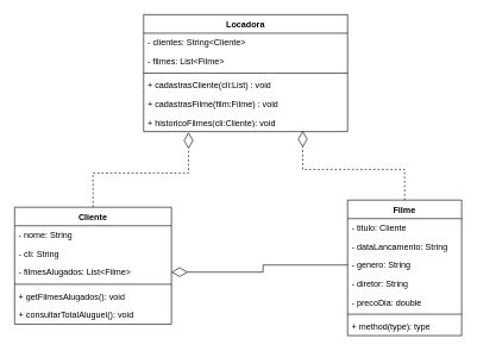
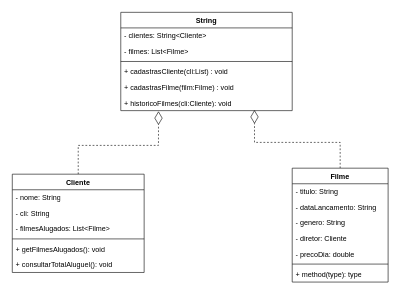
  <mxCell id="0" />
  <mxCell id="1" parent="0" />
  <mxCell id="2" style="edgeStyle=orthogonalEdgeStyle;rounded=0;orthogonalLoop=1;jettySize=auto;html=1;exitX=0.5;exitY=0;exitDx=0;exitDy=0;entryX=0.78;entryY=0.962;entryDx=0;entryDy=0;entryPerimeter=0;endArrow=diamondThin;endFill=0;startSize=6;endSize=20;dashed=1;" edge="1" parent="1" source="3" target="17"><mxGeometry relative="1" as="geometry" /></mxCell>
  <mxCell id="3" value="Filme" style="swimlane;fontStyle=1;align=center;verticalAlign=top;childLayout=stackLayout;horizontal=1;startSize=26;horizontalStack=0;resizeParent=1;resizeParentMax=0;resizeLast=0;collapsible=1;marginBottom=0;whiteSpace=wrap;html=1;" vertex="1" parent="1"><mxGeometry x="487" y="280" width="160" height="190" as="geometry" /></mxCell>
- <mxCell id="4" value="- titulo: Cliente" style="text;strokeColor=none;fillColor=none;align=left;verticalAlign=top;spacingLeft=4;spacingRight=4;overflow=hidden;rotatable=0;points=[[0,0.5],[1,0.5]];portConstraint=eastwest;whiteSpace=wrap;html=1;" vertex="1" parent="3"><mxGeometry y="26" width="160" height="26" as="geometry" /></mxCell>
+ <mxCell id="4" value="- titulo: String" style="text;strokeColor=none;fillColor=none;align=left;verticalAlign=top;spacingLeft=4;spacingRight=4;overflow=hidden;rotatable=0;points=[[0,0.5],[1,0.5]];portConstraint=eastwest;whiteSpace=wrap;html=1;" vertex="1" parent="3"><mxGeometry y="26" width="160" height="26" as="geometry" /></mxCell>
  <mxCell id="5" value="- dataLancamento: String" style="text;strokeColor=none;fillColor=none;align=left;verticalAlign=top;spacingLeft=4;spacingRight=4;overflow=hidden;rotatable=0;points=[[0,0.5],[1,0.5]];portConstraint=eastwest;whiteSpace=wrap;html=1;" vertex="1" parent="3"><mxGeometry y="52" width="160" height="26" as="geometry" /></mxCell>
  <mxCell id="6" value="- genero: String" style="text;strokeColor=none;fillColor=none;align=left;verticalAlign=top;spacingLeft=4;spacingRight=4;overflow=hidden;rotatable=0;points=[[0,0.5],[1,0.5]];portConstraint=eastwest;whiteSpace=wrap;html=1;" vertex="1" parent="3"><mxGeometry y="78" width="160" height="26" as="geometry" /></mxCell>
- <mxCell id="7" value="- diretor: String" style="text;strokeColor=none;fillColor=none;align=left;verticalAlign=top;spacingLeft=4;spacingRight=4;overflow=hidden;rotatable=0;points=[[0,0.5],[1,0.5]];portConstraint=eastwest;whiteSpace=wrap;html=1;" vertex="1" parent="3"><mxGeometry y="104" width="160" height="26" as="geometry" /></mxCell>
+ <mxCell id="7" value="- diretor: Cliente" style="text;strokeColor=none;fillColor=none;align=left;verticalAlign=top;spacingLeft=4;spacingRight=4;overflow=hidden;rotatable=0;points=[[0,0.5],[1,0.5]];portConstraint=eastwest;whiteSpace=wrap;html=1;" vertex="1" parent="3"><mxGeometry y="104" width="160" height="26" as="geometry" /></mxCell>
  <mxCell id="8" value="- precoDia: double" style="text;strokeColor=none;fillColor=none;align=left;verticalAlign=top;spacingLeft=4;spacingRight=4;overflow=hidden;rotatable=0;points=[[0,0.5],[1,0.5]];portConstraint=eastwest;whiteSpace=wrap;html=1;" vertex="1" parent="3"><mxGeometry y="130" width="160" height="26" as="geometry" /></mxCell>
  <mxCell id="9" value="" style="line;strokeWidth=1;fillColor=none;align=left;verticalAlign=middle;spacingTop=-1;spacingLeft=3;spacingRight=3;rotatable=0;labelPosition=right;points=[];portConstraint=eastwest;strokeColor=inherit;" vertex="1" parent="3"><mxGeometry y="156" width="160" height="8" as="geometry" /></mxCell>
  <mxCell id="10" value="+ method(type): type" style="text;strokeColor=none;fillColor=none;align=left;verticalAlign=top;spacingLeft=4;spacingRight=4;overflow=hidden;rotatable=0;points=[[0,0.5],[1,0.5]];portConstraint=eastwest;whiteSpace=wrap;html=1;" vertex="1" parent="3"><mxGeometry y="164" width="160" height="26" as="geometry" /></mxCell>
- <mxCell id="11" value="Locadora" style="swimlane;fontStyle=1;align=center;verticalAlign=top;childLayout=stackLayout;horizontal=1;startSize=26;horizontalStack=0;resizeParent=1;resizeParentMax=0;resizeLast=0;collapsible=1;marginBottom=0;whiteSpace=wrap;html=1;" vertex="1" parent="1"><mxGeometry x="201" y="20" width="286" height="164" as="geometry" /></mxCell>
+ <mxCell id="11" value="String" style="swimlane;fontStyle=1;align=center;verticalAlign=top;childLayout=stackLayout;horizontal=1;startSize=26;horizontalStack=0;resizeParent=1;resizeParentMax=0;resizeLast=0;collapsible=1;marginBottom=0;whiteSpace=wrap;html=1;" vertex="1" parent="1"><mxGeometry x="201" y="20" width="286" height="164" as="geometry" /></mxCell>
  <mxCell id="12" value="- clientes: String&amp;lt;Cliente&amp;gt;" style="text;strokeColor=none;fillColor=none;align=left;verticalAlign=top;spacingLeft=4;spacingRight=4;overflow=hidden;rotatable=0;points=[[0,0.5],[1,0.5]];portConstraint=eastwest;whiteSpace=wrap;html=1;" vertex="1" parent="11"><mxGeometry y="26" width="286" height="26" as="geometry" /></mxCell>
  <mxCell id="13" value="- filmes: List&amp;lt;Filme&amp;gt;" style="text;strokeColor=none;fillColor=none;align=left;verticalAlign=top;spacingLeft=4;spacingRight=4;overflow=hidden;rotatable=0;points=[[0,0.5],[1,0.5]];portConstraint=eastwest;whiteSpace=wrap;html=1;" vertex="1" parent="11"><mxGeometry y="52" width="286" height="26" as="geometry" /></mxCell>
  <mxCell id="14" value="" style="line;strokeWidth=1;fillColor=none;align=left;verticalAlign=middle;spacingTop=-1;spacingLeft=3;spacingRight=3;rotatable=0;labelPosition=right;points=[];portConstraint=eastwest;strokeColor=inherit;" vertex="1" parent="11"><mxGeometry y="78" width="286" height="8" as="geometry" /></mxCell>
  <mxCell id="15" value="+ cadastrasCliente(cli:List) : void" style="text;strokeColor=none;fillColor=none;align=left;verticalAlign=top;spacingLeft=4;spacingRight=4;overflow=hidden;rotatable=0;points=[[0,0.5],[1,0.5]];portConstraint=eastwest;whiteSpace=wrap;html=1;" vertex="1" parent="11"><mxGeometry y="86" width="286" height="26" as="geometry" /></mxCell>
  <mxCell id="16" value="+ cadastrasFilme(film:Filme) : void" style="text;strokeColor=none;fillColor=none;align=left;verticalAlign=top;spacingLeft=4;spacingRight=4;overflow=hidden;rotatable=0;points=[[0,0.5],[1,0.5]];portConstraint=eastwest;whiteSpace=wrap;html=1;" vertex="1" parent="11"><mxGeometry y="112" width="286" height="26" as="geometry" /></mxCell>
  <mxCell id="17" value="+ historicoFilmes(cli:Cliente): void" style="text;strokeColor=none;fillColor=none;align=left;verticalAlign=top;spacingLeft=4;spacingRight=4;overflow=hidden;rotatable=0;points=[[0,0.5],[1,0.5]];portConstraint=eastwest;whiteSpace=wrap;html=1;" vertex="1" parent="11"><mxGeometry y="138" width="286" height="26" as="geometry" /></mxCell>
  <mxCell id="18" style="edgeStyle=orthogonalEdgeStyle;rounded=0;orthogonalLoop=1;jettySize=auto;html=1;exitX=0.5;exitY=0;exitDx=0;exitDy=0;entryX=0.22;entryY=1.038;entryDx=0;entryDy=0;entryPerimeter=0;endArrow=diamondThin;endFill=0;startSize=20;endSize=20;dashed=1;" edge="1" parent="1" source="19" target="17"><mxGeometry relative="1" as="geometry" /></mxCell>
  <mxCell id="19" value="Cliente" style="swimlane;fontStyle=1;align=center;verticalAlign=top;childLayout=stackLayout;horizontal=1;startSize=26;horizontalStack=0;resizeParent=1;resizeParentMax=0;resizeLast=0;collapsible=1;marginBottom=0;whiteSpace=wrap;html=1;" vertex="1" parent="1"><mxGeometry x="20" y="290" width="220" height="164" as="geometry" /></mxCell>
  <mxCell id="20" value="- nome: String" style="text;strokeColor=none;fillColor=none;align=left;verticalAlign=top;spacingLeft=4;spacingRight=4;overflow=hidden;rotatable=0;points=[[0,0.5],[1,0.5]];portConstraint=eastwest;whiteSpace=wrap;html=1;" vertex="1" parent="19"><mxGeometry y="26" width="220" height="26" as="geometry" /></mxCell>
  <mxCell id="21" value="- cli: String" style="text;strokeColor=none;fillColor=none;align=left;verticalAlign=top;spacingLeft=4;spacingRight=4;overflow=hidden;rotatable=0;points=[[0,0.5],[1,0.5]];portConstraint=eastwest;whiteSpace=wrap;html=1;" vertex="1" parent="19"><mxGeometry y="52" width="220" height="26" as="geometry" /></mxCell>
  <mxCell id="22" value="- filmesAlugados: List&amp;lt;Filme&amp;gt;" style="text;strokeColor=none;fillColor=none;align=left;verticalAlign=top;spacingLeft=4;spacingRight=4;overflow=hidden;rotatable=0;points=[[0,0.5],[1,0.5]];portConstraint=eastwest;whiteSpace=wrap;html=1;" vertex="1" parent="19"><mxGeometry y="78" width="220" height="26" as="geometry" /></mxCell>
  <mxCell id="23" value="" style="line;strokeWidth=1;fillColor=none;align=left;verticalAlign=middle;spacingTop=-1;spacingLeft=3;spacingRight=3;rotatable=0;labelPosition=right;points=[];portConstraint=eastwest;strokeColor=inherit;" vertex="1" parent="19"><mxGeometry y="104" width="220" height="8" as="geometry" /></mxCell>
  <mxCell id="24" value="+ getFilmesAlugados(): void" style="text;strokeColor=none;fillColor=none;align=left;verticalAlign=top;spacingLeft=4;spacingRight=4;overflow=hidden;rotatable=0;points=[[0,0.5],[1,0.5]];portConstraint=eastwest;whiteSpace=wrap;html=1;" vertex="1" parent="19"><mxGeometry y="112" width="220" height="26" as="geometry" /></mxCell>
  <mxCell id="25" value="+ consultarTotalAluguel(): void" style="text;strokeColor=none;fillColor=none;align=left;verticalAlign=top;spacingLeft=4;spacingRight=4;overflow=hidden;rotatable=0;points=[[0,0.5],[1,0.5]];portConstraint=eastwest;whiteSpace=wrap;html=1;" vertex="1" parent="19"><mxGeometry y="138" width="220" height="26" as="geometry" /></mxCell>
- <mxCell id="26" style="edgeStyle=orthogonalEdgeStyle;rounded=0;orthogonalLoop=1;jettySize=auto;html=1;exitX=1;exitY=0.5;exitDx=0;exitDy=0;entryX=0;entryY=0.5;entryDx=0;entryDy=0;endArrow=none;endFill=0;startArrow=diamondThin;startFill=0;endSize=0;targetPerimeterSpacing=0;startSize=20;" edge="1" parent="1" source="22" target="6"><mxGeometry relative="1" as="geometry" /></mxCell>
